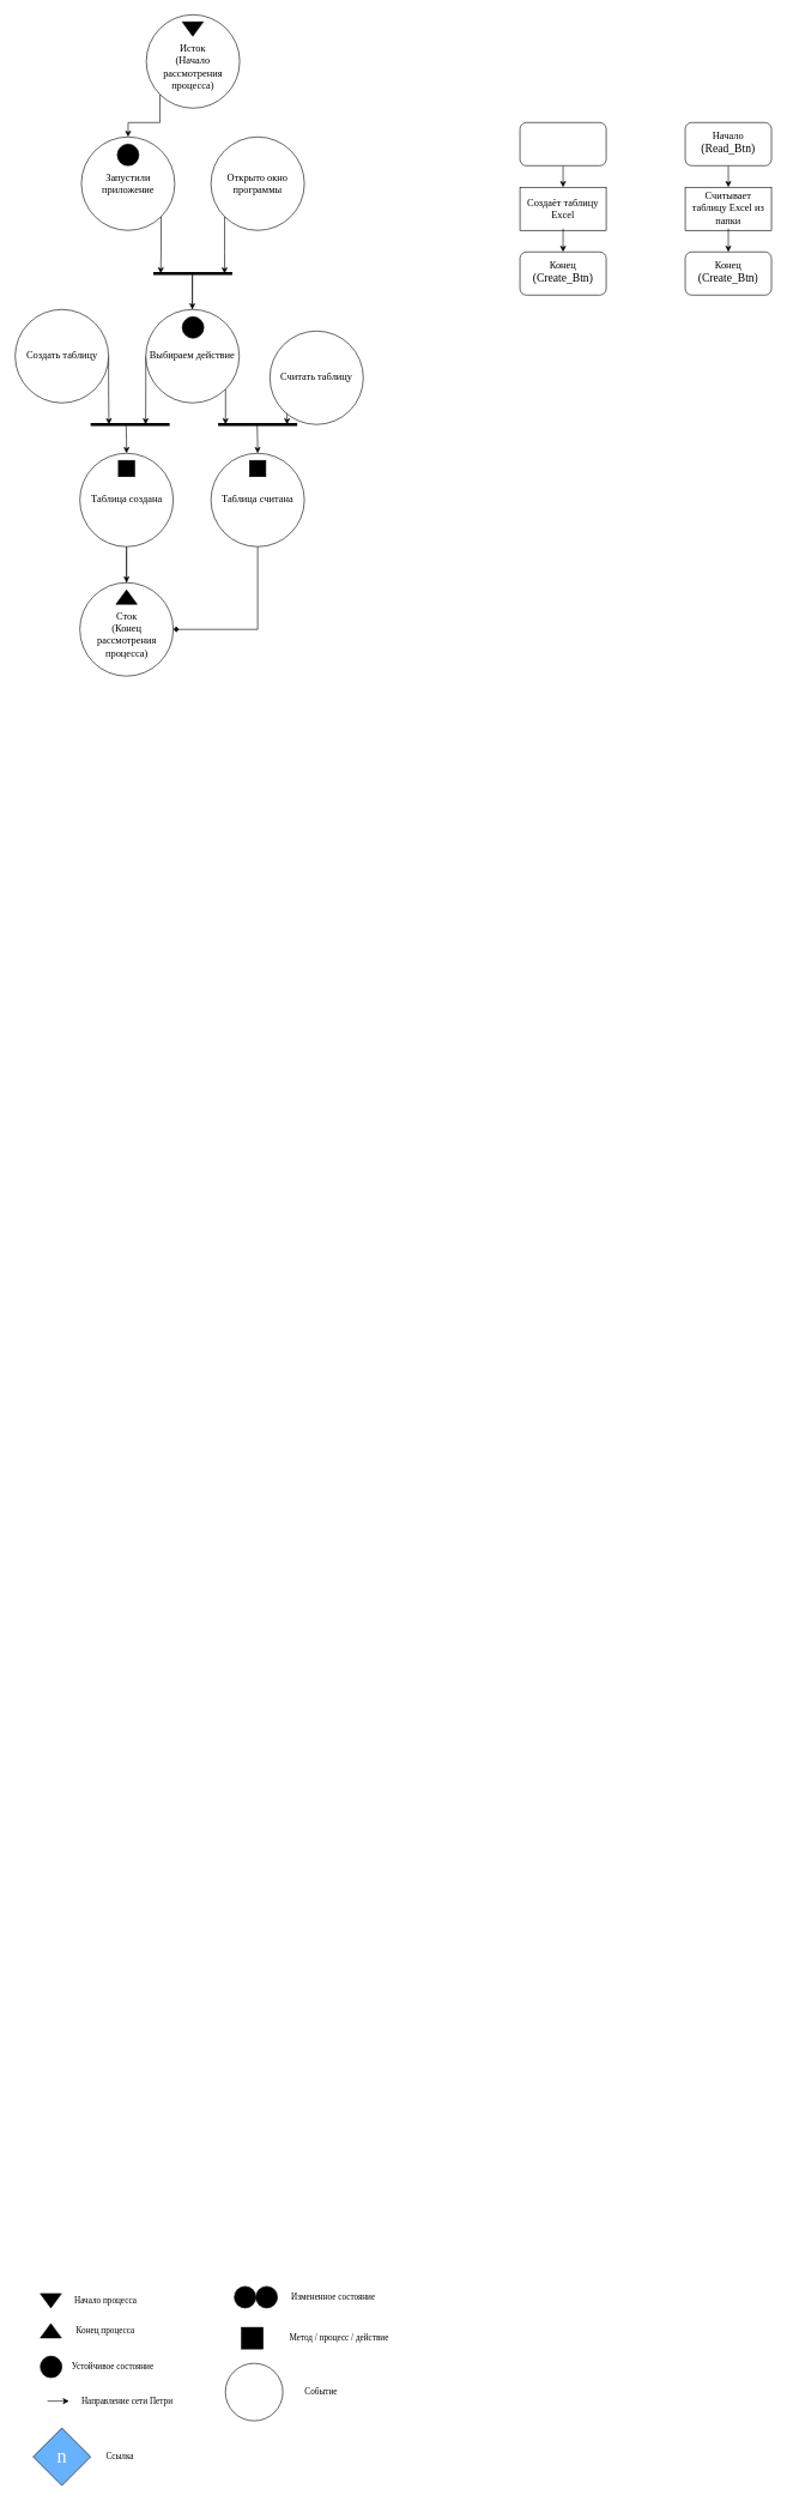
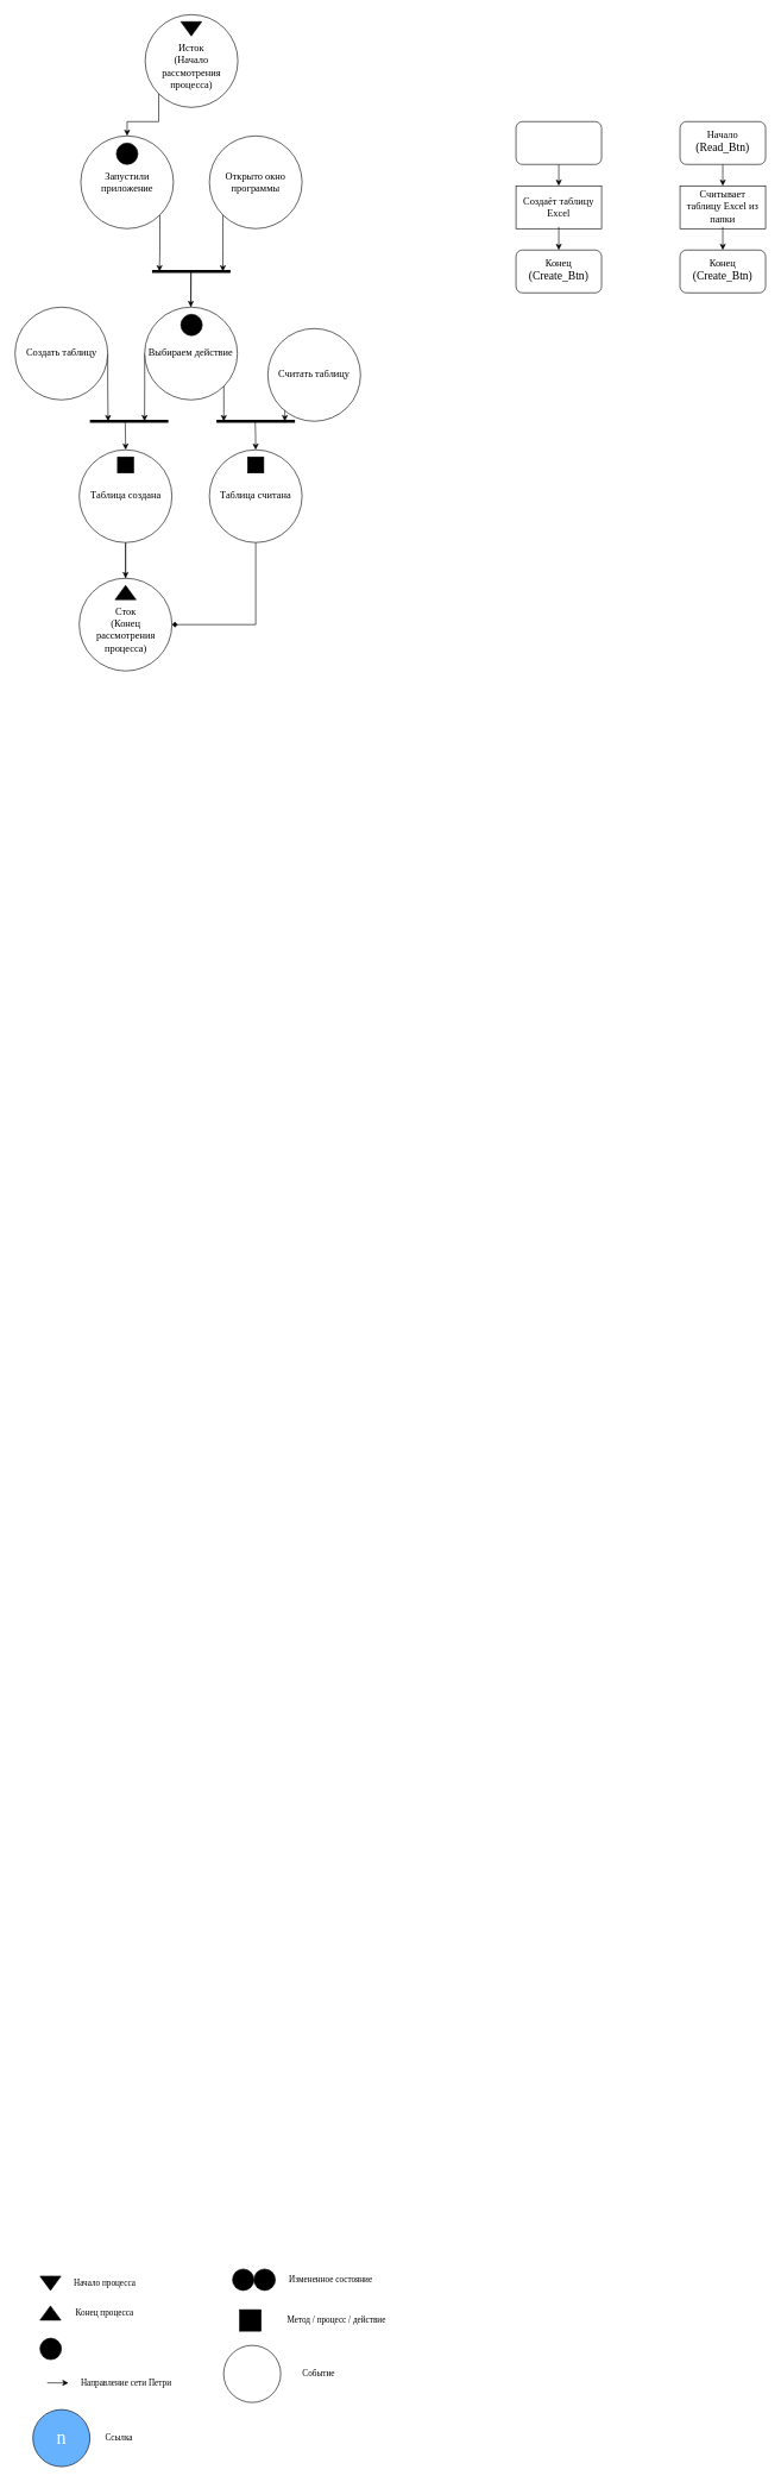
  <mxCell id="0" />
  <mxCell id="1" parent="0" />
  <mxCell id="2" style="edgeStyle=orthogonalEdgeStyle;rounded=0;orthogonalLoop=1;jettySize=auto;html=1;exitX=0;exitY=1;exitDx=0;exitDy=0;entryX=0.5;entryY=0;entryDx=0;entryDy=0;" parent="1" source="3" target="6" edge="1"><mxGeometry relative="1" as="geometry" /></mxCell>
  <mxCell id="3" value="&lt;font face=&quot;Times New Roman&quot;&gt;&lt;font style=&quot;font-size: 14px;&quot;&gt;&lt;br&gt;Исток&lt;br&gt;(Начало&lt;br&gt;рассмотрения &lt;br&gt;процесса)&lt;/font&gt;&lt;br&gt;&lt;/font&gt;" style="ellipse;whiteSpace=wrap;html=1;aspect=fixed;" parent="1" vertex="1"><mxGeometry x="203" y="20" width="130" height="130" as="geometry" /></mxCell>
  <mxCell id="4" value="" style="triangle;whiteSpace=wrap;html=1;direction=south;strokeColor=default;gradientColor=none;fillColor=#000000;" parent="1" vertex="1"><mxGeometry x="253" y="30" width="29.33" height="20" as="geometry" /></mxCell>
  <mxCell id="5" style="edgeStyle=orthogonalEdgeStyle;rounded=0;orthogonalLoop=1;jettySize=auto;html=1;exitX=1;exitY=1;exitDx=0;exitDy=0;" parent="1" source="6" edge="1"><mxGeometry relative="1" as="geometry"><mxPoint x="223" y="380" as="targetPoint" /></mxGeometry></mxCell>
  <mxCell id="6" value="&lt;font face=&quot;Times New Roman&quot;&gt;&lt;span style=&quot;font-size: 14px;&quot;&gt;Запустили приложение&lt;/span&gt;&lt;/font&gt;" style="ellipse;whiteSpace=wrap;html=1;aspect=fixed;" parent="1" vertex="1"><mxGeometry x="112.66" y="190" width="130" height="130" as="geometry" /></mxCell>
  <mxCell id="7" style="edgeStyle=orthogonalEdgeStyle;rounded=0;orthogonalLoop=1;jettySize=auto;html=1;exitX=0;exitY=1;exitDx=0;exitDy=0;" parent="1" source="8" edge="1"><mxGeometry relative="1" as="geometry"><mxPoint x="311.907" y="380" as="targetPoint" /></mxGeometry></mxCell>
  <mxCell id="8" value="&lt;font face=&quot;Times New Roman&quot; style=&quot;font-size: 14px;&quot;&gt;Открыто окно программы&lt;/font&gt;" style="ellipse;whiteSpace=wrap;html=1;aspect=fixed;" parent="1" vertex="1"><mxGeometry x="293" y="190" width="130" height="130" as="geometry" /></mxCell>
  <mxCell id="9" value="" style="endArrow=none;html=1;rounded=0;strokeWidth=4;" parent="1" edge="1"><mxGeometry width="50" height="50" relative="1" as="geometry"><mxPoint x="212.66" y="380" as="sourcePoint" /><mxPoint x="322.66" y="380" as="targetPoint" /><Array as="points" /></mxGeometry></mxCell>
  <mxCell id="10" style="edgeStyle=orthogonalEdgeStyle;rounded=0;orthogonalLoop=1;jettySize=auto;html=1;" parent="1" edge="1"><mxGeometry relative="1" as="geometry"><mxPoint x="267" y="430" as="targetPoint" /><mxPoint x="267.16" y="430" as="sourcePoint" /><Array as="points"><mxPoint x="267" y="380" /><mxPoint x="267" y="380" /></Array></mxGeometry></mxCell>
  <mxCell id="11" style="edgeStyle=orthogonalEdgeStyle;rounded=0;orthogonalLoop=1;jettySize=auto;html=1;exitX=1;exitY=1;exitDx=0;exitDy=0;" parent="1" source="13" edge="1"><mxGeometry relative="1" as="geometry"><mxPoint x="313.143" y="590" as="targetPoint" /></mxGeometry></mxCell>
  <mxCell id="12" style="edgeStyle=orthogonalEdgeStyle;rounded=0;orthogonalLoop=1;jettySize=auto;html=1;exitX=0;exitY=0.5;exitDx=0;exitDy=0;" edge="1" parent="1" source="13"><mxGeometry relative="1" as="geometry"><mxPoint x="202.103" y="590" as="targetPoint" /><Array as="points"><mxPoint x="203" y="540" /><mxPoint x="203" y="540" /></Array></mxGeometry></mxCell>
  <mxCell id="13" value="&lt;font face=&quot;Times New Roman&quot;&gt;&lt;span style=&quot;font-size: 14px;&quot;&gt;Выбираем действие&lt;/span&gt;&lt;/font&gt;" style="ellipse;whiteSpace=wrap;html=1;aspect=fixed;" parent="1" vertex="1"><mxGeometry x="202.33" y="430" width="130" height="130" as="geometry" /></mxCell>
  <mxCell id="14" value="" style="ellipse;whiteSpace=wrap;html=1;aspect=fixed;fillColor=#000000;" parent="1" vertex="1"><mxGeometry x="325.5" y="3180" width="30" height="30" as="geometry" /></mxCell>
  <mxCell id="15" value="" style="ellipse;whiteSpace=wrap;html=1;aspect=fixed;fillColor=#000000;" parent="1" vertex="1"><mxGeometry x="355.5" y="3180" width="30" height="30" as="geometry" /></mxCell>
  <mxCell id="16" value="" style="triangle;whiteSpace=wrap;html=1;direction=west;strokeColor=default;gradientColor=none;fillColor=#000000;rotation=90;" parent="1" vertex="1"><mxGeometry x="60.175" y="3227.005" width="20" height="29.33" as="geometry" /></mxCell>
  <mxCell id="17" value="" style="triangle;whiteSpace=wrap;html=1;direction=south;strokeColor=default;gradientColor=none;fillColor=#000000;" parent="1" vertex="1"><mxGeometry x="55.51" y="3190" width="29.33" height="20" as="geometry" /></mxCell>
  <mxCell id="18" value="" style="rounded=0;whiteSpace=wrap;html=1;fillColor=#000000;" parent="1" vertex="1"><mxGeometry x="335.5" y="3237" width="30" height="30" as="geometry" /></mxCell>
  <mxCell id="19" value="&lt;font face=&quot;Times New Roman&quot;&gt;Начало процесса&lt;/font&gt;" style="text;html=1;align=center;verticalAlign=middle;resizable=0;points=[];autosize=1;strokeColor=none;fillColor=none;" parent="1" vertex="1"><mxGeometry x="90.5" y="3185" width="110" height="30" as="geometry" /></mxCell>
  <mxCell id="20" value="&lt;font face=&quot;Times New Roman&quot;&gt;Конец процесса&lt;/font&gt;" style="text;html=1;align=center;verticalAlign=middle;resizable=0;points=[];autosize=1;strokeColor=none;fillColor=none;" parent="1" vertex="1"><mxGeometry x="95.5" y="3227" width="100" height="30" as="geometry" /></mxCell>
  <mxCell id="21" value="" style="ellipse;whiteSpace=wrap;html=1;aspect=fixed;fillColor=#000000;" parent="1" vertex="1"><mxGeometry x="55.51" y="3277" width="30" height="30" as="geometry" /></mxCell>
- <mxCell id="22" value="&lt;font face=&quot;Times New Roman&quot;&gt;Устойчивое состояние&lt;/font&gt;" style="text;html=1;align=center;verticalAlign=middle;resizable=0;points=[];autosize=1;strokeColor=none;fillColor=none;" parent="1" vertex="1"><mxGeometry x="85.51" y="3277" width="140" height="30" as="geometry" /></mxCell>
  <mxCell id="23" value="&lt;font face=&quot;Times New Roman&quot;&gt;Измененное состояние&lt;/font&gt;" style="text;html=1;align=center;verticalAlign=middle;resizable=0;points=[];autosize=1;strokeColor=none;fillColor=none;" parent="1" vertex="1"><mxGeometry x="393.02" y="3180" width="140" height="30" as="geometry" /></mxCell>
  <mxCell id="24" value="&lt;font face=&quot;Times New Roman&quot;&gt;Метод / процесс / действие&lt;/font&gt;" style="text;html=1;align=center;verticalAlign=middle;resizable=0;points=[];autosize=1;strokeColor=none;fillColor=none;" parent="1" vertex="1"><mxGeometry x="390.52" y="3237" width="160" height="30" as="geometry" /></mxCell>
  <mxCell id="25" value="" style="endArrow=classic;html=1;rounded=0;" parent="1" edge="1"><mxGeometry width="50" height="50" relative="1" as="geometry"><mxPoint x="65.5" y="3339.57" as="sourcePoint" /><mxPoint x="95.5" y="3339.57" as="targetPoint" /></mxGeometry></mxCell>
  <mxCell id="26" value="&lt;font face=&quot;Times New Roman&quot;&gt;Направление сети Петри&lt;/font&gt;" style="text;html=1;align=center;verticalAlign=middle;resizable=0;points=[];autosize=1;strokeColor=none;fillColor=none;" parent="1" vertex="1"><mxGeometry x="100.5" y="3325" width="150" height="30" as="geometry" /></mxCell>
  <mxCell id="27" value="" style="ellipse;whiteSpace=wrap;html=1;aspect=fixed;" parent="1" vertex="1"><mxGeometry x="313.02" y="3287" width="80" height="80" as="geometry" /></mxCell>
  <mxCell id="28" value="&lt;font face=&quot;Times New Roman&quot;&gt;Событие&lt;/font&gt;" style="text;html=1;align=center;verticalAlign=middle;resizable=0;points=[];autosize=1;strokeColor=none;fillColor=none;" parent="1" vertex="1"><mxGeometry x="410.52" y="3312" width="70" height="30" as="geometry" /></mxCell>
- <mxCell id="29" value="&lt;font color=&quot;#ffffff&quot; face=&quot;Times New Roman&quot; style=&quot;font-size: 27px;&quot;&gt;n&lt;/font&gt;" style="rhombus;whiteSpace=wrap;html=1;aspect=fixed;fillColor=#66B2FF;" parent="1" vertex="1"><mxGeometry x="45.5" y="3377" width="80" height="80" as="geometry" /></mxCell>
+ <mxCell id="29" value="&lt;font color=&quot;#ffffff&quot; face=&quot;Times New Roman&quot; style=&quot;font-size: 27px;&quot;&gt;n&lt;/font&gt;" style="ellipse;whiteSpace=wrap;html=1;aspect=fixed;fillColor=#66B2FF;" parent="1" vertex="1"><mxGeometry x="45.5" y="3377" width="80" height="80" as="geometry" /></mxCell>
  <mxCell id="30" value="&lt;font face=&quot;Times New Roman&quot;&gt;Ссылка&lt;/font&gt;" style="text;html=1;align=center;verticalAlign=middle;resizable=0;points=[];autosize=1;strokeColor=none;fillColor=none;" parent="1" vertex="1"><mxGeometry x="135.5" y="3402" width="60" height="30" as="geometry" /></mxCell>
  <mxCell id="31" value="" style="ellipse;whiteSpace=wrap;html=1;aspect=fixed;fillColor=#000000;" parent="1" vertex="1"><mxGeometry x="162.66" y="200" width="30" height="30" as="geometry" /></mxCell>
  <mxCell id="32" value="" style="ellipse;whiteSpace=wrap;html=1;aspect=fixed;fillColor=#000000;" parent="1" vertex="1"><mxGeometry x="253.02" y="440" width="30" height="30" as="geometry" /></mxCell>
  <mxCell id="33" style="edgeStyle=orthogonalEdgeStyle;rounded=0;orthogonalLoop=1;jettySize=auto;html=1;exitX=0;exitY=1;exitDx=0;exitDy=0;" parent="1" source="34" edge="1"><mxGeometry relative="1" as="geometry"><mxPoint x="398.857" y="590" as="targetPoint" /></mxGeometry></mxCell>
  <mxCell id="34" value="&lt;font face=&quot;Times New Roman&quot;&gt;&lt;span style=&quot;font-size: 14px;&quot;&gt;Считать таблицу&lt;/span&gt;&lt;/font&gt;" style="ellipse;whiteSpace=wrap;html=1;aspect=fixed;" parent="1" vertex="1"><mxGeometry x="375" y="460" width="130" height="130" as="geometry" /></mxCell>
  <mxCell id="35" value="" style="endArrow=none;html=1;rounded=0;strokeWidth=4;" parent="1" edge="1"><mxGeometry width="50" height="50" relative="1" as="geometry"><mxPoint x="303" y="590" as="sourcePoint" /><mxPoint x="413" y="590" as="targetPoint" /><Array as="points" /></mxGeometry></mxCell>
  <mxCell id="36" value="" style="endArrow=none;html=1;rounded=0;strokeWidth=4;" parent="1" edge="1"><mxGeometry width="50" height="50" relative="1" as="geometry"><mxPoint x="125.5" y="590" as="sourcePoint" /><mxPoint x="235.5" y="590" as="targetPoint" /><Array as="points" /></mxGeometry></mxCell>
  <mxCell id="37" style="edgeStyle=orthogonalEdgeStyle;rounded=0;orthogonalLoop=1;jettySize=auto;html=1;exitX=0.5;exitY=1;exitDx=0;exitDy=0;entryX=0.5;entryY=0;entryDx=0;entryDy=0;" parent="1" source="39" target="43" edge="1"><mxGeometry relative="1" as="geometry"><Array as="points"><mxPoint x="175" y="821" /><mxPoint x="175" y="882" /></Array></mxGeometry></mxCell>
  <mxCell id="38" style="edgeStyle=orthogonalEdgeStyle;rounded=0;orthogonalLoop=1;jettySize=auto;html=1;exitX=0.5;exitY=1;exitDx=0;exitDy=0;entryX=0.5;entryY=0;entryDx=0;entryDy=0;" edge="1" parent="1" source="39" target="43"><mxGeometry relative="1" as="geometry" /></mxCell>
  <mxCell id="39" value="&lt;font face=&quot;Times New Roman&quot;&gt;&lt;span style=&quot;font-size: 14px;&quot;&gt;Таблица создана&lt;/span&gt;&lt;/font&gt;" style="ellipse;whiteSpace=wrap;html=1;aspect=fixed;" parent="1" vertex="1"><mxGeometry x="110.5" y="630" width="130" height="130" as="geometry" /></mxCell>
  <mxCell id="40" style="edgeStyle=orthogonalEdgeStyle;rounded=0;orthogonalLoop=1;jettySize=auto;html=1;exitX=0.5;exitY=1;exitDx=0;exitDy=0;entryX=1;entryY=0.5;entryDx=0;entryDy=0;endArrow=diamond;" edge="1" parent="1" source="41" target="43"><mxGeometry relative="1" as="geometry" /></mxCell>
  <mxCell id="41" value="&lt;font face=&quot;Times New Roman&quot;&gt;&lt;span style=&quot;font-size: 14px;&quot;&gt;Таблица считана&lt;/span&gt;&lt;/font&gt;" style="ellipse;whiteSpace=wrap;html=1;aspect=fixed;" parent="1" vertex="1"><mxGeometry x="293" y="630" width="130" height="130" as="geometry" /></mxCell>
  <mxCell id="42" style="edgeStyle=orthogonalEdgeStyle;rounded=0;orthogonalLoop=1;jettySize=auto;html=1;exitX=1;exitY=1;exitDx=0;exitDy=0;entryX=0.5;entryY=0;entryDx=0;entryDy=0;" parent="1" target="41" edge="1"><mxGeometry relative="1" as="geometry"><mxPoint x="358.21" y="640" as="targetPoint" /><mxPoint x="357.31" y="590" as="sourcePoint" /></mxGeometry></mxCell>
  <mxCell id="43" value="&lt;font face=&quot;Times New Roman&quot;&gt;&lt;font style=&quot;font-size: 14px;&quot;&gt;&lt;br&gt;Сток&lt;br&gt;(Конец&lt;br&gt;рассмотрения &lt;br&gt;процесса)&lt;/font&gt;&lt;br&gt;&lt;/font&gt;" style="ellipse;whiteSpace=wrap;html=1;aspect=fixed;" parent="1" vertex="1"><mxGeometry x="110.5" y="810" width="130" height="130" as="geometry" /></mxCell>
  <mxCell id="44" value="" style="triangle;whiteSpace=wrap;html=1;direction=north;strokeColor=default;gradientColor=none;fillColor=#000000;" parent="1" vertex="1"><mxGeometry x="160.83" y="820" width="29.33" height="20" as="geometry" /></mxCell>
  <mxCell id="45" style="edgeStyle=orthogonalEdgeStyle;rounded=0;orthogonalLoop=1;jettySize=auto;html=1;exitX=1;exitY=0.5;exitDx=0;exitDy=0;" edge="1" parent="1" source="46"><mxGeometry relative="1" as="geometry"><mxPoint x="151" y="590" as="targetPoint" /><Array as="points"><mxPoint x="151" y="540" /><mxPoint x="151" y="540" /></Array></mxGeometry></mxCell>
  <mxCell id="46" value="&lt;font face=&quot;Times New Roman&quot;&gt;&lt;span style=&quot;font-size: 14px;&quot;&gt;Создать таблицу&lt;/span&gt;&lt;/font&gt;" style="ellipse;whiteSpace=wrap;html=1;aspect=fixed;" vertex="1" parent="1"><mxGeometry x="20.5" y="430" width="130" height="130" as="geometry" /></mxCell>
  <mxCell id="47" value="" style="rounded=0;whiteSpace=wrap;html=1;fillColor=#000000;" vertex="1" parent="1"><mxGeometry x="164.25" y="640" width="22.5" height="22.5" as="geometry" /></mxCell>
  <mxCell id="48" style="edgeStyle=orthogonalEdgeStyle;rounded=0;orthogonalLoop=1;jettySize=auto;html=1;exitX=1;exitY=1;exitDx=0;exitDy=0;entryX=0.5;entryY=0;entryDx=0;entryDy=0;" edge="1" parent="1"><mxGeometry relative="1" as="geometry"><mxPoint x="175.59" y="630" as="targetPoint" /><mxPoint x="174.9" y="590" as="sourcePoint" /></mxGeometry></mxCell>
  <mxCell id="49" value="" style="rounded=0;whiteSpace=wrap;html=1;fillColor=#000000;" vertex="1" parent="1"><mxGeometry x="346.75" y="640" width="22.5" height="22.5" as="geometry" /></mxCell>
  <mxCell id="50" style="edgeStyle=orthogonalEdgeStyle;rounded=0;orthogonalLoop=1;jettySize=auto;html=1;exitX=0.5;exitY=1;exitDx=0;exitDy=0;entryX=0.5;entryY=0;entryDx=0;entryDy=0;" edge="1" parent="1" source="51" target="52"><mxGeometry relative="1" as="geometry" /></mxCell>
  <mxCell id="51" value="" style="rounded=1;whiteSpace=wrap;html=1;" vertex="1" parent="1"><mxGeometry x="723" y="170" width="120" height="60" as="geometry" /></mxCell>
  <mxCell id="52" value="" style="rounded=0;whiteSpace=wrap;html=1;" vertex="1" parent="1"><mxGeometry x="723" y="260" width="120" height="60" as="geometry" /></mxCell>
  <mxCell id="53" style="edgeStyle=orthogonalEdgeStyle;rounded=0;orthogonalLoop=1;jettySize=auto;html=1;exitX=0.5;exitY=1;exitDx=0;exitDy=0;entryX=0.5;entryY=0;entryDx=0;entryDy=0;" edge="1" parent="1" source="54" target="55"><mxGeometry relative="1" as="geometry" /></mxCell>
  <mxCell id="54" value="&lt;font style=&quot;font-size: 14px;&quot; face=&quot;Times New Roman&quot;&gt;Создаёт таблицу Excel&lt;/font&gt;" style="text;html=1;align=center;verticalAlign=middle;whiteSpace=wrap;rounded=0;" vertex="1" parent="1"><mxGeometry x="728" y="262.5" width="110" height="55" as="geometry" /></mxCell>
  <mxCell id="55" value="" style="rounded=1;whiteSpace=wrap;html=1;" vertex="1" parent="1"><mxGeometry x="723" y="350" width="120" height="60" as="geometry" /></mxCell>
  <mxCell id="56" value="&lt;font style=&quot;font-size: 14px;&quot; face=&quot;Times New Roman&quot;&gt;Конец&lt;br&gt;&lt;/font&gt;&lt;div&gt;&lt;span style=&quot;background-color: initial;&quot;&gt;&lt;font size=&quot;3&quot; style=&quot;&quot; face=&quot;Times New Roman&quot;&gt;(Create_Btn)&lt;/font&gt;&lt;/span&gt;&lt;/div&gt;" style="text;html=1;align=center;verticalAlign=middle;whiteSpace=wrap;rounded=0;" vertex="1" parent="1"><mxGeometry x="728" y="350" width="110" height="55" as="geometry" /></mxCell>
  <mxCell id="57" style="edgeStyle=orthogonalEdgeStyle;rounded=0;orthogonalLoop=1;jettySize=auto;html=1;exitX=0.5;exitY=1;exitDx=0;exitDy=0;entryX=0.5;entryY=0;entryDx=0;entryDy=0;" edge="1" parent="1" source="58" target="60"><mxGeometry relative="1" as="geometry" /></mxCell>
  <mxCell id="58" value="" style="rounded=1;whiteSpace=wrap;html=1;" vertex="1" parent="1"><mxGeometry x="953" y="170" width="120" height="60" as="geometry" /></mxCell>
  <mxCell id="59" value="&lt;font face=&quot;Times New Roman&quot; style=&quot;font-size: 14px;&quot;&gt;Начало&lt;/font&gt;&lt;div&gt;&lt;span style=&quot;background-color: initial;&quot;&gt;&lt;font size=&quot;3&quot; style=&quot;&quot; face=&quot;SztWxlMH81M-61aC1ij7&quot;&gt;(Read_Btn)&lt;/font&gt;&lt;/span&gt;&lt;/div&gt;" style="text;html=1;align=center;verticalAlign=middle;whiteSpace=wrap;rounded=0;" vertex="1" parent="1"><mxGeometry x="958" y="170" width="110" height="55" as="geometry" /></mxCell>
  <mxCell id="60" value="" style="rounded=0;whiteSpace=wrap;html=1;" vertex="1" parent="1"><mxGeometry x="953" y="260" width="120" height="60" as="geometry" /></mxCell>
  <mxCell id="61" style="edgeStyle=orthogonalEdgeStyle;rounded=0;orthogonalLoop=1;jettySize=auto;html=1;exitX=0.5;exitY=1;exitDx=0;exitDy=0;entryX=0.5;entryY=0;entryDx=0;entryDy=0;" edge="1" parent="1" source="62" target="63"><mxGeometry relative="1" as="geometry" /></mxCell>
  <mxCell id="62" value="&lt;font style=&quot;font-size: 14px;&quot; face=&quot;Times New Roman&quot;&gt;Считывает таблицу Excel из папки&lt;/font&gt;" style="text;html=1;align=center;verticalAlign=middle;whiteSpace=wrap;rounded=0;" vertex="1" parent="1"><mxGeometry x="958" y="262.5" width="110" height="55" as="geometry" /></mxCell>
  <mxCell id="63" value="" style="rounded=1;whiteSpace=wrap;html=1;" vertex="1" parent="1"><mxGeometry x="953" y="350" width="120" height="60" as="geometry" /></mxCell>
  <mxCell id="64" value="&lt;font style=&quot;font-size: 14px;&quot; face=&quot;Times New Roman&quot;&gt;Конец&lt;br&gt;&lt;/font&gt;&lt;div&gt;&lt;span style=&quot;background-color: initial;&quot;&gt;&lt;font size=&quot;3&quot; style=&quot;&quot; face=&quot;WpK_yBF1z5cRxFJb5P77&quot;&gt;(Create_Btn)&lt;/font&gt;&lt;/span&gt;&lt;/div&gt;" style="text;html=1;align=center;verticalAlign=middle;whiteSpace=wrap;rounded=0;" vertex="1" parent="1"><mxGeometry x="958" y="350" width="110" height="55" as="geometry" /></mxCell>
